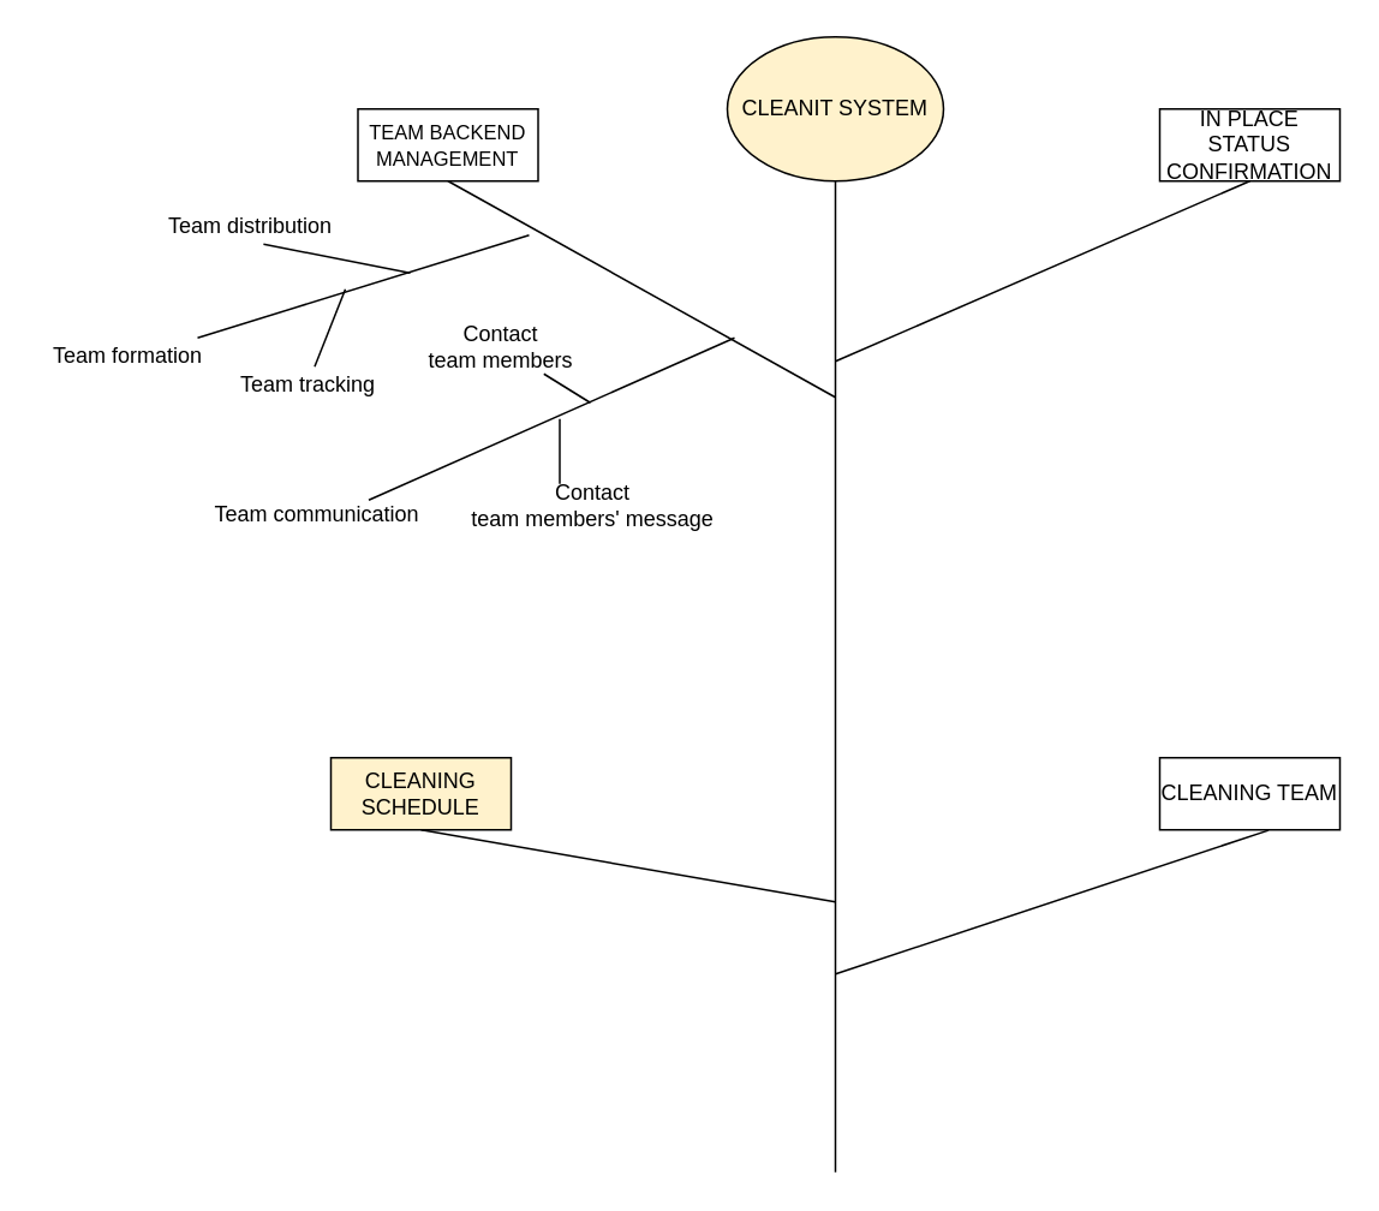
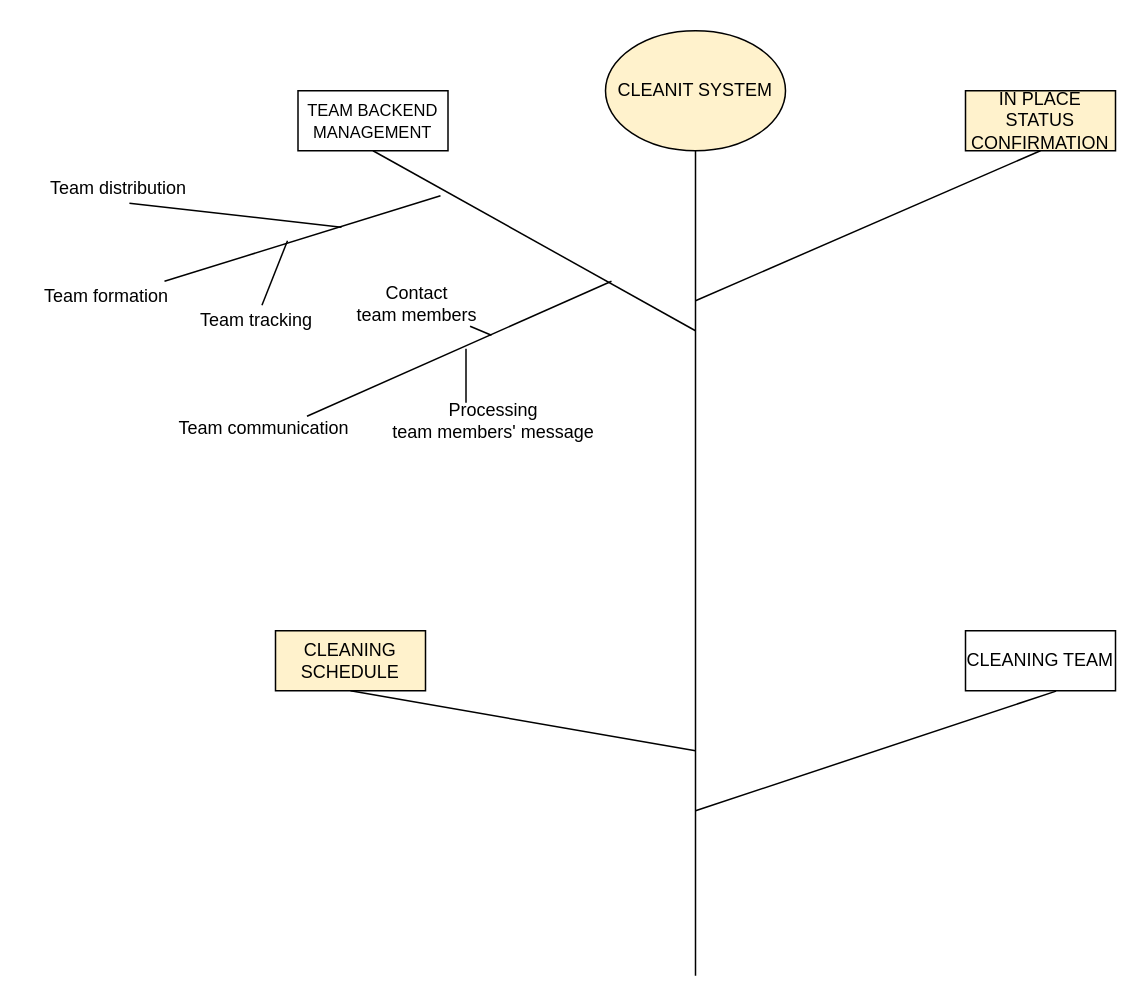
  <mxCell id="0" />
  <mxCell id="1" parent="0" />
  <mxCell id="2" value="CLEANIT SYSTEM" style="ellipse;whiteSpace=wrap;html=1;fillColor=#fff2cc;" vertex="1" parent="1"><mxGeometry x="403" y="20" width="120" height="80" as="geometry" /></mxCell>
  <mxCell id="3" value="" style="endArrow=none;html=1;entryX=0.5;entryY=1;entryDx=0;entryDy=0;" edge="1" parent="1" target="2"><mxGeometry width="50" height="50" relative="1" as="geometry"><mxPoint x="463" y="650" as="sourcePoint" /><mxPoint x="523" y="180" as="targetPoint" /></mxGeometry></mxCell>
  <mxCell id="4" value="&lt;font style=&quot;font-size: 11px&quot;&gt;TEAM BACKEND MANAGEMENT&lt;/font&gt;" style="rounded=0;whiteSpace=wrap;html=1;" vertex="1" parent="1"><mxGeometry x="198" y="60" width="100" height="40" as="geometry" /></mxCell>
  <mxCell id="5" value="" style="endArrow=none;html=1;entryX=0.5;entryY=1;entryDx=0;entryDy=0;" edge="1" parent="1" target="4"><mxGeometry width="50" height="50" relative="1" as="geometry"><mxPoint x="463" y="220" as="sourcePoint" /><mxPoint x="203" y="100" as="targetPoint" /></mxGeometry></mxCell>
- <mxCell id="6" value="IN PLACE STATUS CONFIRMATION" style="rounded=0;whiteSpace=wrap;html=1;" vertex="1" parent="1"><mxGeometry x="643" y="60" width="100" height="40" as="geometry" /></mxCell>
+ <mxCell id="6" value="IN PLACE STATUS CONFIRMATION" style="rounded=0;whiteSpace=wrap;html=1;fillColor=#fff2cc;" vertex="1" parent="1"><mxGeometry x="643" y="60" width="100" height="40" as="geometry" /></mxCell>
  <mxCell id="7" value="" style="endArrow=none;html=1;entryX=0.5;entryY=1;entryDx=0;entryDy=0;" edge="1" parent="1" target="6"><mxGeometry width="50" height="50" relative="1" as="geometry"><mxPoint x="463" y="200" as="sourcePoint" /><mxPoint x="513" y="150" as="targetPoint" /></mxGeometry></mxCell>
  <mxCell id="8" value="CLEANING SCHEDULE" style="rounded=0;whiteSpace=wrap;html=1;fillColor=#fff2cc;" vertex="1" parent="1"><mxGeometry x="183" y="420" width="100" height="40" as="geometry" /></mxCell>
  <mxCell id="9" value="CLEANING TEAM" style="rounded=0;whiteSpace=wrap;html=1;" vertex="1" parent="1"><mxGeometry x="643" y="420" width="100" height="40" as="geometry" /></mxCell>
  <mxCell id="10" value="" style="endArrow=none;html=1;entryX=0.5;entryY=1;entryDx=0;entryDy=0;" edge="1" parent="1" target="8"><mxGeometry width="50" height="50" relative="1" as="geometry"><mxPoint x="463" y="500" as="sourcePoint" /><mxPoint x="233" y="260" as="targetPoint" /></mxGeometry></mxCell>
  <mxCell id="11" value="" style="endArrow=none;html=1;entryX=0.604;entryY=1.006;entryDx=0;entryDy=0;entryPerimeter=0;" edge="1" parent="1" target="9"><mxGeometry width="50" height="50" relative="1" as="geometry"><mxPoint x="463" y="540" as="sourcePoint" /><mxPoint x="523" y="210" as="targetPoint" /></mxGeometry></mxCell>
  <mxCell id="12" value="" style="endArrow=none;html=1;" edge="1" parent="1"><mxGeometry width="50" height="50" relative="1" as="geometry"><mxPoint x="109" y="187" as="sourcePoint" /><mxPoint x="293" y="130" as="targetPoint" /></mxGeometry></mxCell>
  <mxCell id="13" value="Team formation" style="text;html=1;align=center;verticalAlign=middle;resizable=0;points=[];autosize=1;" vertex="1" parent="1"><mxGeometry x="20" y="187" width="100" height="20" as="geometry" /></mxCell>
  <mxCell id="14" value="" style="endArrow=none;html=1;exitX=0.569;exitY=1;exitDx=0;exitDy=0;exitPerimeter=0;" edge="1" parent="1" source="15"><mxGeometry width="50" height="50" relative="1" as="geometry"><mxPoint x="110" y="151" as="sourcePoint" /><mxPoint x="227" y="151" as="targetPoint" /></mxGeometry></mxCell>
- <mxCell id="15" value="Team distribution" style="text;html=1;align=center;verticalAlign=middle;resizable=0;points=[];autosize=1;" vertex="1" parent="1"><mxGeometry y="115" width="110" height="20" as="geometry" x="83" /></mxCell>
+ <mxCell id="15" value="Team distribution" style="text;html=1;align=center;verticalAlign=middle;resizable=0;points=[];autosize=1;" vertex="1" parent="1"><mxGeometry x="23" y="115" width="110" height="20" as="geometry" /></mxCell>
  <mxCell id="16" value="Team tracking" style="text;html=1;align=center;verticalAlign=middle;resizable=0;points=[];autosize=1;" vertex="1" parent="1"><mxGeometry x="120" y="203" width="100" height="20" as="geometry" /></mxCell>
  <mxCell id="17" value="" style="endArrow=none;html=1;" edge="1" parent="1"><mxGeometry width="50" height="50" relative="1" as="geometry"><mxPoint x="204" y="277" as="sourcePoint" /><mxPoint x="407" y="187" as="targetPoint" /></mxGeometry></mxCell>
  <mxCell id="18" value="Team communication" style="text;html=1;align=center;verticalAlign=middle;resizable=0;points=[];autosize=1;" vertex="1" parent="1"><mxGeometry x="110" y="275" width="130" height="20" as="geometry" /></mxCell>
  <mxCell id="19" value="" style="endArrow=none;html=1;" edge="1" parent="1" source="20"><mxGeometry width="50" height="50" relative="1" as="geometry"><mxPoint x="282" y="214" as="sourcePoint" /><mxPoint x="327" y="223" as="targetPoint" /></mxGeometry></mxCell>
- <mxCell id="20" value="Contact &lt;br&gt;team members" style="text;html=1;align=center;verticalAlign=middle;resizable=0;points=[];autosize=1;" vertex="1" parent="1"><mxGeometry x="227" y="177" width="100" height="30" as="geometry" /></mxCell>
+ <mxCell id="20" value="Contact &lt;br&gt;team members" style="text;html=1;align=center;verticalAlign=middle;resizable=0;points=[];autosize=1;" vertex="1" parent="1"><mxGeometry x="227" y="187" width="100" height="30" as="geometry" /></mxCell>
  <mxCell id="21" value="" style="endArrow=none;html=1;" edge="1" parent="1"><mxGeometry width="50" height="50" relative="1" as="geometry"><mxPoint x="310" y="268" as="sourcePoint" /><mxPoint x="310" y="232" as="targetPoint" /></mxGeometry></mxCell>
- <mxCell id="22" value="Contact &lt;br&gt;team members' message" style="text;html=1;align=center;verticalAlign=middle;resizable=0;points=[];autosize=1;" vertex="1" parent="1"><mxGeometry x="253" y="265" width="150" height="30" as="geometry" /></mxCell>
+ <mxCell id="22" value="Processing &lt;br&gt;team members' message" style="text;html=1;align=center;verticalAlign=middle;resizable=0;points=[];autosize=1;" vertex="1" parent="1"><mxGeometry x="253" y="265" width="150" height="30" as="geometry" /></mxCell>
  <mxCell id="23" value="" style="endArrow=none;html=1;" edge="1" parent="1" source="16"><mxGeometry width="50" height="50" relative="1" as="geometry"><mxPoint x="335" y="300" as="sourcePoint" /><mxPoint x="191" y="160" as="targetPoint" /></mxGeometry></mxCell>
